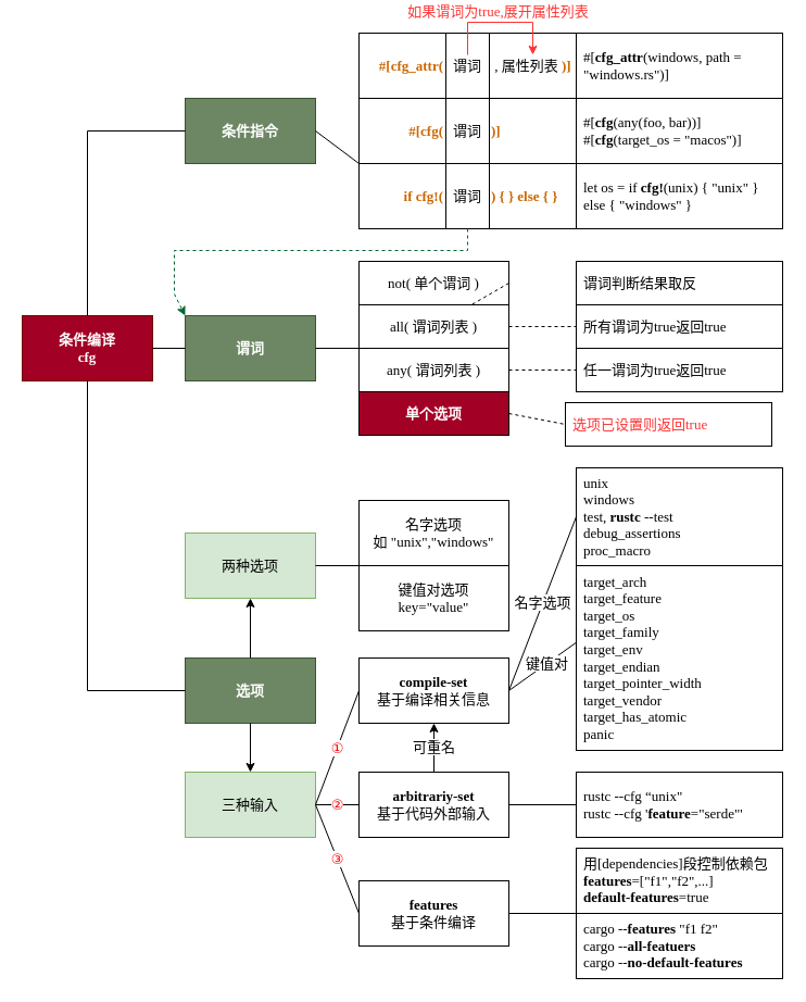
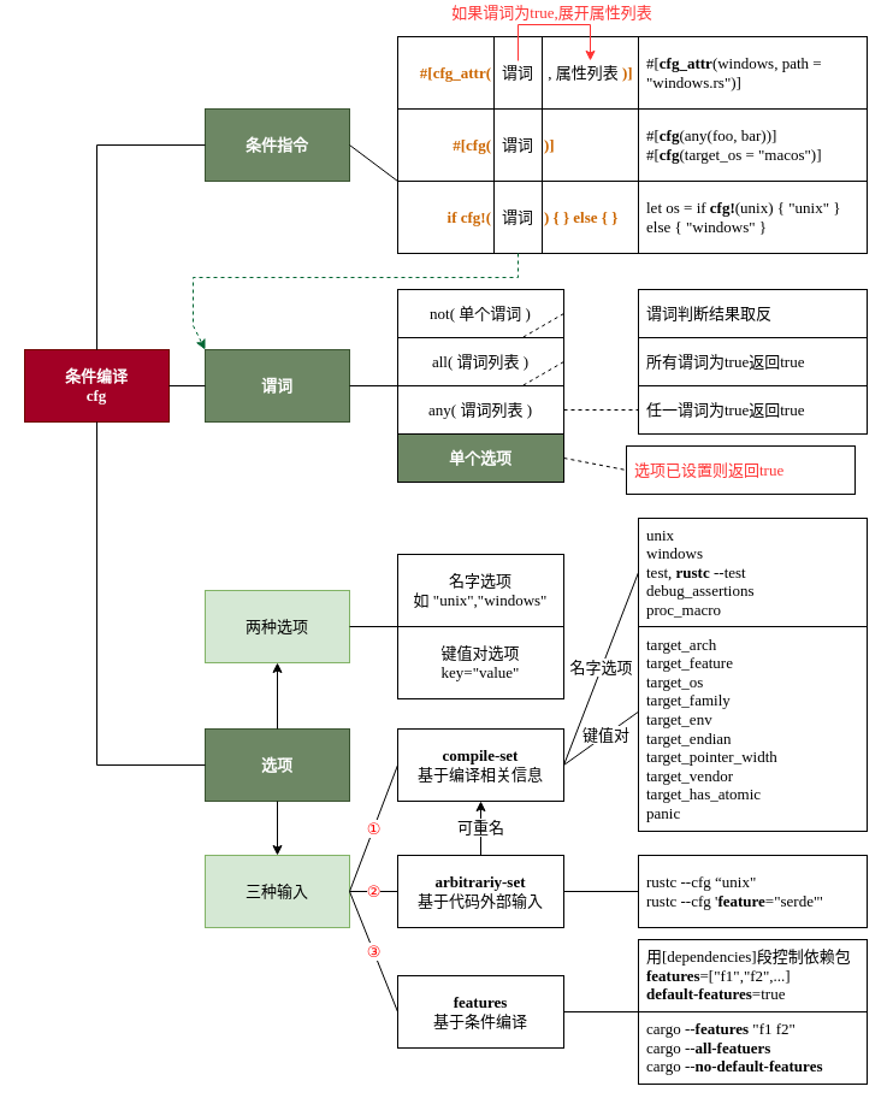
  <mxCell id="0" />
  <mxCell id="1" parent="0" />
  <mxCell id="2" value="谓词" style="rounded=0;whiteSpace=wrap;html=1;fontSize=13;fillColor=#6d8764;strokeColor=#3A5431;fontColor=#ffffff;fontStyle=1;fontFamily=Comic Sans MS;" parent="1" vertex="1"><mxGeometry x="170" y="290" width="120" height="60" as="geometry" /></mxCell>
- <mxCell id="3" value="单个选项" style="rounded=0;whiteSpace=wrap;html=1;fontSize=13;fontStyle=1;fillColor=#a20025;fontColor=#ffffff;strokeColor=#000000;fontFamily=Comic Sans MS;" parent="1" vertex="1"><mxGeometry x="330" y="360" width="138" height="40" as="geometry" /></mxCell>
+ <mxCell id="3" value="单个选项" style="rounded=0;whiteSpace=wrap;html=1;fontSize=13;fontStyle=1;fillColor=#6d8764;fontColor=#ffffff;strokeColor=#000000;fontFamily=Comic Sans MS;" parent="1" vertex="1"><mxGeometry x="330" y="360" width="138" height="40" as="geometry" /></mxCell>
  <mxCell id="4" value="all( 谓词列表 )" style="whiteSpace=wrap;html=1;rounded=0;fontSize=13;strokeColor=#000000;fontFamily=Comic Sans MS;" parent="1" vertex="1"><mxGeometry x="330" y="280" width="138" height="40" as="geometry" /></mxCell>
  <mxCell id="5" value="any( 谓词列表 )" style="whiteSpace=wrap;html=1;rounded=0;fontSize=13;strokeColor=#000000;fontFamily=Comic Sans MS;" parent="1" vertex="1"><mxGeometry x="330" y="320" width="138" height="40" as="geometry" /></mxCell>
  <mxCell id="6" value="not( 单个谓词 )" style="whiteSpace=wrap;html=1;rounded=0;fontSize=13;strokeColor=#000000;fontFamily=Comic Sans MS;" parent="1" vertex="1"><mxGeometry x="330" y="240" width="138" height="40" as="geometry" /></mxCell>
  <mxCell id="7" value="选项" style="rounded=0;whiteSpace=wrap;html=1;fillColor=#6d8764;strokeColor=#3A5431;fontSize=13;fontColor=#ffffff;fontStyle=1;fontFamily=Comic Sans MS;" parent="1" vertex="1"><mxGeometry x="170" y="605" width="120" height="60" as="geometry" /></mxCell>
  <mxCell id="8" value="名字选项&lt;br style=&quot;font-size: 13px;&quot;&gt;如 &quot;unix&quot;,&quot;windows&quot;" style="rounded=0;whiteSpace=wrap;html=1;fontSize=13;fontFamily=Comic Sans MS;" parent="1" vertex="1"><mxGeometry x="330" y="460" width="138" height="60" as="geometry" /></mxCell>
  <mxCell id="9" value="任一谓词为true返回true" style="whiteSpace=wrap;html=1;rounded=0;fontSize=13;strokeColor=#000000;align=left;spacingLeft=5;fontFamily=Comic Sans MS;" parent="1" vertex="1"><mxGeometry x="530" y="320" width="190" height="40" as="geometry" /></mxCell>
  <mxCell id="10" value="所有谓词为true返回true" style="whiteSpace=wrap;html=1;rounded=0;fontSize=13;strokeColor=#000000;align=left;spacingLeft=5;fontFamily=Comic Sans MS;" parent="1" vertex="1"><mxGeometry x="530" y="280" width="190" height="40" as="geometry" /></mxCell>
  <mxCell id="11" value="谓词判断结果取反" style="whiteSpace=wrap;html=1;rounded=0;fontSize=13;strokeColor=#000000;align=left;spacingLeft=5;fontFamily=Comic Sans MS;" parent="1" vertex="1"><mxGeometry x="530" y="240" width="190" height="40" as="geometry" /></mxCell>
  <mxCell id="12" value="&lt;font color=&quot;#ff3333&quot; style=&quot;font-size: 13px;&quot;&gt;选项已设置则返回true&lt;/font&gt;" style="whiteSpace=wrap;html=1;rounded=0;fontSize=13;strokeColor=#000000;align=left;spacingLeft=5;fontFamily=Comic Sans MS;" parent="1" vertex="1"><mxGeometry x="520" y="370" width="190" height="40" as="geometry" /></mxCell>
  <mxCell id="13" value="三种输入" style="rounded=0;whiteSpace=wrap;html=1;fontSize=13;strokeColor=#82b366;fillColor=#d5e8d4;fontFamily=Comic Sans MS;" parent="1" vertex="1"><mxGeometry x="170" y="710" width="120" height="60" as="geometry" /></mxCell>
  <mxCell id="14" value="&lt;b style=&quot;font-size: 13px;&quot;&gt;compile-set&lt;br style=&quot;font-size: 13px;&quot;&gt;&lt;/b&gt;基于编译相关信息" style="rounded=0;whiteSpace=wrap;html=1;fontSize=13;strokeColor=#000000;fontFamily=Comic Sans MS;" parent="1" vertex="1"><mxGeometry x="330" y="605" width="138" height="60" as="geometry" /></mxCell>
  <mxCell id="15" value="&lt;b style=&quot;font-size: 13px;&quot;&gt;arbitrariy-set&lt;br style=&quot;font-size: 13px;&quot;&gt;&lt;/b&gt;基于代码外部输入" style="rounded=0;whiteSpace=wrap;html=1;fontSize=13;strokeColor=#000000;fontFamily=Comic Sans MS;" parent="1" vertex="1"><mxGeometry x="330" y="710" width="138" height="60" as="geometry" /></mxCell>
  <mxCell id="16" value="rustc --cfg “unix&quot;&lt;br style=&quot;font-size: 13px;&quot;&gt;rustc --cfg '&lt;b style=&quot;font-size: 13px;&quot;&gt;feature&lt;/b&gt;=&quot;serde&quot;'" style="rounded=0;whiteSpace=wrap;html=1;align=left;spacingLeft=5;fontSize=13;strokeColor=#000000;fontFamily=Comic Sans MS;" parent="1" vertex="1"><mxGeometry x="530" y="710" width="190" height="60" as="geometry" /></mxCell>
  <mxCell id="17" value="①" style="endArrow=none;html=1;fontColor=#FF0000;exitX=1;exitY=0.5;exitDx=0;exitDy=0;entryX=0;entryY=0.5;entryDx=0;entryDy=0;fontSize=13;strokeColor=#000000;fontFamily=Comic Sans MS;" parent="1" source="13" target="14" edge="1"><mxGeometry width="50" height="50" relative="1" as="geometry"><mxPoint x="288" y="695" as="sourcePoint" /><mxPoint x="498" y="515" as="targetPoint" /></mxGeometry></mxCell>
  <mxCell id="18" value="②" style="endArrow=none;html=1;fontColor=#FF0000;exitX=1;exitY=0.5;exitDx=0;exitDy=0;entryX=0;entryY=0.5;entryDx=0;entryDy=0;fontSize=13;strokeColor=#000000;fontFamily=Comic Sans MS;" parent="1" source="13" target="15" edge="1"><mxGeometry width="50" height="50" relative="1" as="geometry"><mxPoint x="298" y="730" as="sourcePoint" /><mxPoint x="388" y="680" as="targetPoint" /></mxGeometry></mxCell>
  <mxCell id="19" value="unix&lt;br style=&quot;font-size: 13px;&quot;&gt;windows&lt;br style=&quot;font-size: 13px;&quot;&gt;test, &lt;b&gt;rustc &lt;/b&gt;--test&lt;br style=&quot;font-size: 13px;&quot;&gt;debug_assertions&lt;br style=&quot;font-size: 13px;&quot;&gt;proc_macro" style="rounded=0;whiteSpace=wrap;html=1;align=left;spacingLeft=5;fontSize=13;fontFamily=Comic Sans MS;" parent="1" vertex="1"><mxGeometry x="530" y="430" width="190" height="90" as="geometry" /></mxCell>
  <mxCell id="20" value="名字选项" style="endArrow=none;html=1;fontColor=#000000;entryX=0;entryY=0.5;entryDx=0;entryDy=0;exitX=1;exitY=0.5;exitDx=0;exitDy=0;fontSize=13;strokeColor=#000000;fontFamily=Comic Sans MS;" parent="1" source="14" target="19" edge="1"><mxGeometry x="0.011" width="50" height="50" relative="1" as="geometry"><mxPoint x="418" y="475" as="sourcePoint" /><mxPoint x="548" y="645" as="targetPoint" /><mxPoint as="offset" /></mxGeometry></mxCell>
  <mxCell id="21" value="可重名" style="endArrow=classic;html=1;fontColor=#000000;entryX=0.5;entryY=1;entryDx=0;entryDy=0;exitX=0.5;exitY=0;exitDx=0;exitDy=0;fontSize=13;strokeColor=#000000;fontFamily=Comic Sans MS;" parent="1" source="15" target="14" edge="1"><mxGeometry width="50" height="50" relative="1" as="geometry"><mxPoint x="388" y="565" as="sourcePoint" /><mxPoint x="438" y="515" as="targetPoint" /></mxGeometry></mxCell>
  <mxCell id="22" value="&lt;b&gt;features&lt;/b&gt;&lt;br style=&quot;font-size: 13px;&quot;&gt;基于条件编译" style="rounded=0;whiteSpace=wrap;html=1;fontSize=13;fontFamily=Comic Sans MS;" parent="1" vertex="1"><mxGeometry x="330" y="810" width="138" height="60" as="geometry" /></mxCell>
  <mxCell id="23" value="③" style="endArrow=none;html=1;fontColor=#FF0000;entryX=1;entryY=0.5;entryDx=0;entryDy=0;exitX=0;exitY=0.5;exitDx=0;exitDy=0;fontSize=13;strokeColor=#000000;fontFamily=Comic Sans MS;" parent="1" source="22" target="13" edge="1"><mxGeometry width="50" height="50" relative="1" as="geometry"><mxPoint x="448" y="680" as="sourcePoint" /><mxPoint x="298" y="730" as="targetPoint" /></mxGeometry></mxCell>
  <mxCell id="24" value="" style="endArrow=none;html=1;fontColor=#FF0000;fontSize=13;strokeColor=#000000;fontFamily=Comic Sans MS;" parent="1" source="15" target="16" edge="1"><mxGeometry width="50" height="50" relative="1" as="geometry"><mxPoint x="468" y="745" as="sourcePoint" /><mxPoint x="558" y="650.08" as="targetPoint" /></mxGeometry></mxCell>
  <mxCell id="25" value="用[dependencies]段控制依赖包&lt;br style=&quot;font-size: 13px;&quot;&gt;&lt;b style=&quot;font-size: 13px;&quot;&gt;features&lt;/b&gt;=[&quot;f1&quot;,&quot;f2&quot;,...]&lt;br style=&quot;font-size: 13px;&quot;&gt;&lt;b style=&quot;font-size: 13px;&quot;&gt;default-features&lt;/b&gt;=true" style="rounded=0;whiteSpace=wrap;html=1;align=left;spacingLeft=5;fontSize=13;strokeColor=#000000;fontFamily=Comic Sans MS;" parent="1" vertex="1"><mxGeometry x="530" y="780" width="190" height="60" as="geometry" /></mxCell>
  <mxCell id="26" value="" style="endArrow=none;html=1;fontColor=#FF0000;entryX=1;entryY=0.5;entryDx=0;entryDy=0;exitX=0;exitY=1;exitDx=0;exitDy=0;fontSize=13;strokeColor=#000000;fontFamily=Comic Sans MS;" parent="1" source="25" target="22" edge="1"><mxGeometry width="50" height="50" relative="1" as="geometry"><mxPoint x="418" y="600" as="sourcePoint" /><mxPoint x="468" y="550" as="targetPoint" /></mxGeometry></mxCell>
  <mxCell id="27" value="cargo --&lt;b style=&quot;font-size: 13px;&quot;&gt;features &lt;/b&gt;&quot;f1 f2&quot;&lt;br style=&quot;font-size: 13px;&quot;&gt;cargo --&lt;b style=&quot;font-size: 13px;&quot;&gt;all-featuers&lt;/b&gt;&lt;br style=&quot;font-size: 13px;&quot;&gt;cargo --&lt;b style=&quot;font-size: 13px;&quot;&gt;no-default-features&lt;/b&gt;" style="rounded=0;whiteSpace=wrap;html=1;align=left;spacingLeft=5;fontSize=13;strokeColor=#000000;fontFamily=Comic Sans MS;" parent="1" vertex="1"><mxGeometry x="530" y="840" width="190" height="60" as="geometry" /></mxCell>
  <mxCell id="28" value="两种选项" style="rounded=0;whiteSpace=wrap;html=1;fontSize=13;strokeColor=#82b366;fillColor=#d5e8d4;fontFamily=Comic Sans MS;" parent="1" vertex="1"><mxGeometry x="170" y="490" width="120" height="60" as="geometry" /></mxCell>
  <mxCell id="29" value="" style="endArrow=classic;html=1;fontColor=#FF0000;entryX=0.5;entryY=1;entryDx=0;entryDy=0;exitX=0.5;exitY=0;exitDx=0;exitDy=0;fontSize=13;strokeColor=#000000;fontFamily=Comic Sans MS;" parent="1" source="7" target="28" edge="1"><mxGeometry width="50" height="50" relative="1" as="geometry"><mxPoint x="448" y="565" as="sourcePoint" /><mxPoint x="498" y="515" as="targetPoint" /></mxGeometry></mxCell>
  <mxCell id="30" value="" style="endArrow=classic;html=1;fontColor=#FF0000;exitX=0.5;exitY=1;exitDx=0;exitDy=0;entryX=0.5;entryY=0;entryDx=0;entryDy=0;fontSize=13;strokeColor=#000000;fontFamily=Comic Sans MS;" parent="1" source="7" target="13" edge="1"><mxGeometry width="50" height="50" relative="1" as="geometry"><mxPoint x="448" y="565" as="sourcePoint" /><mxPoint x="498" y="515" as="targetPoint" /></mxGeometry></mxCell>
  <mxCell id="31" value="" style="endArrow=none;dashed=1;html=1;fontColor=#FF0000;exitX=1;exitY=0.5;exitDx=0;exitDy=0;entryX=0;entryY=0.5;entryDx=0;entryDy=0;fontSize=13;strokeColor=#000000;fontFamily=Comic Sans MS;" parent="1" source="3" target="12" edge="1"><mxGeometry width="50" height="50" relative="1" as="geometry"><mxPoint x="498" y="100" as="sourcePoint" /><mxPoint x="548" y="50" as="targetPoint" /></mxGeometry></mxCell>
- <mxCell id="32" value="" style="endArrow=none;dashed=1;html=1;fontColor=#FF0000;exitX=1;exitY=0.5;exitDx=0;exitDy=0;entryX=0;entryY=0.5;entryDx=0;entryDy=0;fontSize=13;strokeColor=#000000;fontFamily=Comic Sans MS;" parent="1" source="4" target="10" edge="1"><mxGeometry width="50" height="50" relative="1" as="geometry"><mxPoint x="498" y="100" as="sourcePoint" /><mxPoint x="548" y="50" as="targetPoint" /></mxGeometry></mxCell>
+ <mxCell id="32" value="" style="endArrow=none;dashed=1;html=1;fontColor=#FF0000;exitX=1;exitY=0.5;exitDx=0;exitDy=0;fontSize=13;strokeColor=#000000;fontFamily=Comic Sans MS;" parent="1" source="4" target="5" edge="1"><mxGeometry width="50" height="50" relative="1" as="geometry"><mxPoint x="498" y="100" as="sourcePoint" /><mxPoint x="548" y="50" as="targetPoint" /></mxGeometry></mxCell>
  <mxCell id="33" value="" style="endArrow=none;dashed=1;html=1;fontColor=#FF0000;exitX=1;exitY=0.5;exitDx=0;exitDy=0;entryX=0;entryY=0.5;entryDx=0;entryDy=0;fontSize=13;strokeColor=#000000;fontFamily=Comic Sans MS;" parent="1" source="5" target="9" edge="1"><mxGeometry width="50" height="50" relative="1" as="geometry"><mxPoint x="498" y="100" as="sourcePoint" /><mxPoint x="548" y="50" as="targetPoint" /></mxGeometry></mxCell>
  <mxCell id="34" value="" style="endArrow=none;dashed=1;html=1;fontColor=#FF0000;exitX=1;exitY=0.5;exitDx=0;exitDy=0;fontSize=13;strokeColor=#000000;fontFamily=Comic Sans MS;" parent="1" source="6" target="4" edge="1"><mxGeometry width="50" height="50" relative="1" as="geometry"><mxPoint x="498" y="130" as="sourcePoint" /><mxPoint x="548" y="80" as="targetPoint" /></mxGeometry></mxCell>
  <mxCell id="35" value="条件编译&lt;br style=&quot;font-size: 13px;&quot;&gt;cfg" style="rounded=0;whiteSpace=wrap;html=1;fontColor=#ffffff;fontSize=13;fillColor=#a20025;strokeColor=#6F0000;fontStyle=1;fontFamily=Comic Sans MS;" parent="1" vertex="1"><mxGeometry x="20" y="290" width="120" height="60" as="geometry" /></mxCell>
  <mxCell id="36" value="" style="endArrow=none;html=1;strokeColor=#000000;fontColor=#FF0000;exitX=0;exitY=0.5;exitDx=0;exitDy=0;fontSize=13;rounded=0;fontFamily=Comic Sans MS;" parent="1" source="7" target="35" edge="1"><mxGeometry width="50" height="50" relative="1" as="geometry"><mxPoint x="130" y="470" as="sourcePoint" /><mxPoint x="120" y="660" as="targetPoint" /><Array as="points"><mxPoint x="80" y="635" /></Array></mxGeometry></mxCell>
  <mxCell id="37" value="条件指令" style="rounded=0;whiteSpace=wrap;html=1;fontSize=13;fillColor=#6d8764;strokeColor=#3A5431;fontColor=#ffffff;fontStyle=1;fontFamily=Comic Sans MS;" parent="1" vertex="1"><mxGeometry x="170" y="90" width="120" height="60" as="geometry" /></mxCell>
  <mxCell id="38" value="" style="endArrow=none;html=1;strokeColor=#000000;fontColor=#FF0000;exitX=0;exitY=0.5;exitDx=0;exitDy=0;fontSize=13;rounded=0;entryX=0.5;entryY=0;entryDx=0;entryDy=0;fontFamily=Comic Sans MS;" parent="1" source="37" target="35" edge="1"><mxGeometry width="50" height="50" relative="1" as="geometry"><mxPoint x="370" y="830" as="sourcePoint" /><mxPoint x="80" y="640" as="targetPoint" /><Array as="points"><mxPoint x="80" y="120" /></Array></mxGeometry></mxCell>
  <mxCell id="39" value="&lt;font color=&quot;#cc6600&quot; style=&quot;font-size: 13px;&quot;&gt;&lt;b style=&quot;font-size: 13px;&quot;&gt;#[cfg(&lt;/b&gt;&lt;/font&gt;" style="rounded=0;whiteSpace=wrap;html=1;fontColor=#000000;fontSize=13;strokeColor=#000000;align=right;fontFamily=Comic Sans MS;" parent="1" vertex="1"><mxGeometry x="330" y="90" width="80" height="60" as="geometry" /></mxCell>
  <mxCell id="40" value="键值对" style="endArrow=none;html=1;strokeColor=#000000;fontColor=#000000;entryX=0;entryY=0.5;entryDx=0;entryDy=0;exitX=1;exitY=0.5;exitDx=0;exitDy=0;fontSize=13;fontFamily=Comic Sans MS;" parent="1" source="14" edge="1"><mxGeometry width="50" height="50" relative="1" as="geometry"><mxPoint x="298" y="585" as="sourcePoint" /><mxPoint x="538" y="585" as="targetPoint" /></mxGeometry></mxCell>
  <mxCell id="41" value="&lt;font color=&quot;#cc6600&quot; style=&quot;font-size: 13px;&quot;&gt;&lt;b style=&quot;font-size: 13px;&quot;&gt;#[cfg_attr(&lt;/b&gt;&lt;/font&gt;" style="rounded=0;whiteSpace=wrap;html=1;fontColor=#000000;fontSize=13;strokeColor=#000000;align=right;fontFamily=Comic Sans MS;" parent="1" vertex="1"><mxGeometry x="330" y="30" width="80" height="60" as="geometry" /></mxCell>
  <mxCell id="42" value="谓词" style="rounded=0;whiteSpace=wrap;html=1;fontColor=#000000;fontSize=13;strokeColor=#000000;fontFamily=Comic Sans MS;" parent="1" vertex="1"><mxGeometry x="410" y="30" width="40" height="60" as="geometry" /></mxCell>
  <mxCell id="43" value="&amp;nbsp;, 属性列表 &lt;font color=&quot;#cc6600&quot; style=&quot;font-size: 13px;&quot;&gt;&lt;b style=&quot;font-size: 13px;&quot;&gt;)]&lt;/b&gt;&lt;/font&gt;" style="rounded=0;whiteSpace=wrap;html=1;fontColor=#000000;fontSize=13;strokeColor=#000000;align=left;fontFamily=Comic Sans MS;" parent="1" vertex="1"><mxGeometry x="450" y="30" width="80" height="60" as="geometry" /></mxCell>
  <mxCell id="44" value="&lt;font color=&quot;#ff3333&quot; style=&quot;font-size: 13px;&quot;&gt;如果谓词为true,展开属性列表&lt;/font&gt;" style="endArrow=classic;html=1;rounded=0;strokeColor=#FF3333;fontSize=13;fontColor=#CC6600;entryX=0.5;entryY=0.333;entryDx=0;entryDy=0;entryPerimeter=0;fontFamily=Comic Sans MS;" parent="1" target="43" edge="1"><mxGeometry x="-0.04" y="10" width="50" height="50" relative="1" as="geometry"><mxPoint x="430" y="50" as="sourcePoint" /><mxPoint x="384" y="-170" as="targetPoint" /><Array as="points"><mxPoint x="430" y="20" /><mxPoint x="490" y="20" /></Array><mxPoint as="offset" /></mxGeometry></mxCell>
  <mxCell id="45" value="谓词" style="rounded=0;whiteSpace=wrap;html=1;fontColor=#000000;fontSize=13;strokeColor=#000000;fontFamily=Comic Sans MS;" parent="1" vertex="1"><mxGeometry x="410" y="90" width="40" height="60" as="geometry" /></mxCell>
  <mxCell id="46" value="&lt;font color=&quot;#cc6600&quot; style=&quot;font-size: 13px;&quot;&gt;&lt;b style=&quot;font-size: 13px;&quot;&gt;)]&lt;/b&gt;&lt;/font&gt;" style="rounded=0;whiteSpace=wrap;html=1;fontColor=#000000;fontSize=13;strokeColor=#000000;align=left;fontFamily=Comic Sans MS;" parent="1" vertex="1"><mxGeometry x="450" y="90" width="80" height="60" as="geometry" /></mxCell>
  <mxCell id="47" value="&lt;font color=&quot;#cc6600&quot; style=&quot;font-size: 13px;&quot;&gt;&lt;b style=&quot;font-size: 13px;&quot;&gt;if cfg!(&lt;/b&gt;&lt;/font&gt;" style="rounded=0;whiteSpace=wrap;html=1;fontColor=#000000;fontSize=13;strokeColor=#000000;align=right;fontFamily=Comic Sans MS;" parent="1" vertex="1"><mxGeometry x="330" y="150" width="80" height="60" as="geometry" /></mxCell>
  <mxCell id="48" value="谓词" style="rounded=0;whiteSpace=wrap;html=1;fontColor=#000000;fontSize=13;strokeColor=#000000;fontFamily=Comic Sans MS;" parent="1" vertex="1"><mxGeometry x="410" y="150" width="40" height="60" as="geometry" /></mxCell>
  <mxCell id="49" value="&lt;font color=&quot;#cc6600&quot; style=&quot;font-size: 13px;&quot;&gt;&lt;b style=&quot;font-size: 13px;&quot;&gt;) { } else { }&lt;/b&gt;&lt;/font&gt;" style="rounded=0;whiteSpace=wrap;html=1;fontColor=#000000;fontSize=13;strokeColor=#000000;align=left;fontFamily=Comic Sans MS;" parent="1" vertex="1"><mxGeometry x="450" y="150" width="80" height="60" as="geometry" /></mxCell>
  <mxCell id="50" value="键值对选项&lt;br style=&quot;font-size: 13px;&quot;&gt;key=&quot;value&quot;" style="rounded=0;whiteSpace=wrap;html=1;fontSize=13;fontFamily=Comic Sans MS;" parent="1" vertex="1"><mxGeometry x="330" y="520" width="138" height="60" as="geometry" /></mxCell>
  <mxCell id="51" value="target_arch&lt;br style=&quot;font-size: 13px;&quot;&gt;target_feature&lt;br style=&quot;font-size: 13px;&quot;&gt;target_os&lt;br style=&quot;font-size: 13px;&quot;&gt;target_family&lt;br style=&quot;font-size: 13px;&quot;&gt;target_env&lt;br style=&quot;font-size: 13px;&quot;&gt;target_endian&lt;br style=&quot;font-size: 13px;&quot;&gt;target_pointer_width&lt;br style=&quot;font-size: 13px;&quot;&gt;target_vendor&lt;br style=&quot;font-size: 13px;&quot;&gt;target_has_atomic&lt;br style=&quot;font-size: 13px;&quot;&gt;panic" style="rounded=0;whiteSpace=wrap;html=1;align=left;spacingLeft=5;fontSize=13;fontFamily=Comic Sans MS;" parent="1" vertex="1"><mxGeometry x="530" y="520" width="190" height="170" as="geometry" /></mxCell>
  <mxCell id="52" value="" style="endArrow=none;html=1;rounded=0;strokeColor=#000000;fontSize=13;fontColor=#006633;exitX=1;exitY=0.5;exitDx=0;exitDy=0;fontFamily=Comic Sans MS;" parent="1" source="37" target="47" edge="1"><mxGeometry width="50" height="50" relative="1" as="geometry"><mxPoint x="370" y="-50" as="sourcePoint" /><mxPoint x="420" y="-100" as="targetPoint" /></mxGeometry></mxCell>
  <mxCell id="53" value="#[&lt;b style=&quot;font-size: 13px;&quot;&gt;cfg_attr&lt;/b&gt;(windows, path = &quot;windows.rs&quot;)]" style="rounded=0;whiteSpace=wrap;html=1;strokeColor=#000000;fontSize=13;fontColor=#000000;align=left;spacingLeft=5;fontFamily=Comic Sans MS;" parent="1" vertex="1"><mxGeometry x="530" y="30" width="190" height="60" as="geometry" /></mxCell>
  <mxCell id="54" value="&lt;div style=&quot;font-size: 13px;&quot;&gt;#[&lt;b style=&quot;font-size: 13px;&quot;&gt;cfg&lt;/b&gt;(any(foo, bar))]&lt;/div&gt;&lt;div style=&quot;font-size: 13px;&quot;&gt;#[&lt;b style=&quot;font-size: 13px;&quot;&gt;cfg&lt;/b&gt;(target_os = &quot;macos&quot;)]&lt;/div&gt;" style="rounded=0;whiteSpace=wrap;html=1;strokeColor=#000000;fontSize=13;fontColor=#000000;align=left;spacingLeft=5;fontFamily=Comic Sans MS;" parent="1" vertex="1"><mxGeometry x="530" y="90" width="190" height="60" as="geometry" /></mxCell>
  <mxCell id="55" value="let os = if &lt;b style=&quot;font-size: 13px;&quot;&gt;cfg!&lt;/b&gt;(unix) { &quot;unix&quot; } &lt;br style=&quot;font-size: 13px;&quot;&gt;else { &quot;windows&quot; }" style="rounded=0;whiteSpace=wrap;html=1;strokeColor=#000000;fontSize=13;fontColor=#000000;align=left;spacingLeft=5;fontFamily=Comic Sans MS;" parent="1" vertex="1"><mxGeometry x="530" y="150" width="190" height="60" as="geometry" /></mxCell>
  <mxCell id="56" value="" style="endArrow=none;html=1;exitX=1;exitY=0.5;exitDx=0;exitDy=0;entryX=0;entryY=0;entryDx=0;entryDy=0;fontSize=13;fontFamily=Comic Sans MS;" parent="1" source="2" target="5" edge="1"><mxGeometry width="50" height="50" relative="1" as="geometry"><mxPoint x="530" y="780" as="sourcePoint" /><mxPoint x="580" y="730" as="targetPoint" /></mxGeometry></mxCell>
  <mxCell id="57" value="" style="endArrow=none;html=1;exitX=1;exitY=0.5;exitDx=0;exitDy=0;entryX=0;entryY=1;entryDx=0;entryDy=0;fontSize=13;fontFamily=Comic Sans MS;" parent="1" source="28" target="8" edge="1"><mxGeometry width="50" height="50" relative="1" as="geometry"><mxPoint x="530" y="805" as="sourcePoint" /><mxPoint x="580" y="755" as="targetPoint" /></mxGeometry></mxCell>
  <mxCell id="58" value="" style="endArrow=none;html=1;rounded=0;strokeColor=#000000;fontColor=#FF3333;exitX=1;exitY=0.5;exitDx=0;exitDy=0;entryX=0;entryY=0.5;entryDx=0;entryDy=0;fontSize=13;fontFamily=Comic Sans MS;" parent="1" source="35" target="2" edge="1"><mxGeometry width="50" height="50" relative="1" as="geometry"><mxPoint x="530" y="430" as="sourcePoint" /><mxPoint x="580" y="380" as="targetPoint" /></mxGeometry></mxCell>
  <mxCell id="59" value="" style="endArrow=classic;html=1;rounded=0;strokeColor=#006633;fontFamily=Comic Sans MS;fontSize=13;fontColor=#000000;exitX=0.5;exitY=1;exitDx=0;exitDy=0;dashed=1;entryX=0;entryY=0;entryDx=0;entryDy=0;" parent="1" source="48" target="2" edge="1"><mxGeometry width="50" height="50" relative="1" as="geometry"><mxPoint x="530" y="440" as="sourcePoint" /><mxPoint x="230" y="290" as="targetPoint" /><Array as="points"><mxPoint x="430" y="230" /><mxPoint x="160" y="230" /><mxPoint x="160" y="270" /></Array></mxGeometry></mxCell>
